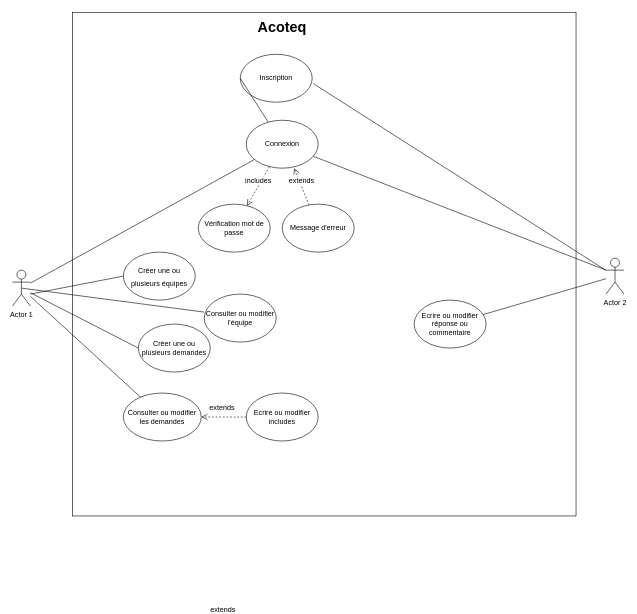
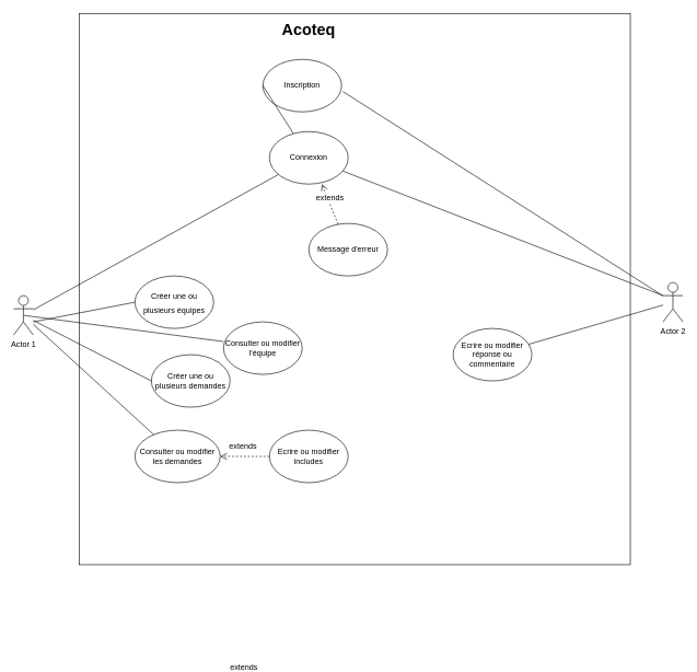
  <mxCell id="0" />
  <mxCell id="1" parent="0" />
  <mxCell id="2" value="" style="whiteSpace=wrap;html=1;aspect=fixed;" parent="1" vertex="1"><mxGeometry x="120" y="20" width="840" height="840" as="geometry" /></mxCell>
  <mxCell id="3" value="Actor 1" style="shape=umlActor;verticalLabelPosition=bottom;verticalAlign=top;html=1;outlineConnect=0;" parent="1" vertex="1"><mxGeometry x="20" y="450" width="30" height="60" as="geometry" /></mxCell>
  <mxCell id="4" value="Inscription" style="ellipse;whiteSpace=wrap;html=1;" parent="1" vertex="1"><mxGeometry x="400" y="90" width="120" height="80" as="geometry" /></mxCell>
  <mxCell id="5" value="Connexion" style="ellipse;whiteSpace=wrap;html=1;" parent="1" vertex="1"><mxGeometry x="410" y="200" width="120" height="80" as="geometry" /></mxCell>
  <mxCell id="6" value="&lt;b&gt;&lt;font style=&quot;font-size: 24px;&quot;&gt;Acoteq&lt;/font&gt;&lt;/b&gt;" style="text;html=1;strokeColor=none;fillColor=none;align=center;verticalAlign=middle;whiteSpace=wrap;rounded=0;" parent="1" vertex="1"><mxGeometry x="300" y="20" width="340" height="50" as="geometry" /></mxCell>
  <mxCell id="7" value="&lt;font style=&quot;font-size: 12px;&quot;&gt;Créer une ou plusieurs équipes&lt;/font&gt;" style="ellipse;whiteSpace=wrap;html=1;fontSize=18;" parent="1" vertex="1"><mxGeometry x="205" y="420" width="120" height="80" as="geometry" /></mxCell>
  <mxCell id="8" value="" style="endArrow=none;html=1;rounded=0;fontSize=12;exitX=0;exitY=0.5;exitDx=0;exitDy=0;" parent="1" source="4" target="5" edge="1"><mxGeometry width="50" height="50" relative="1" as="geometry"><mxPoint x="360" y="480" as="sourcePoint" /><mxPoint x="410" y="430" as="targetPoint" /></mxGeometry></mxCell>
  <mxCell id="9" value="" style="endArrow=none;html=1;rounded=0;fontSize=12;" parent="1" source="5" target="3" edge="1"><mxGeometry width="50" height="50" relative="1" as="geometry"><mxPoint x="360" y="480" as="sourcePoint" /><mxPoint x="410" y="430" as="targetPoint" /></mxGeometry></mxCell>
  <mxCell id="10" value="" style="endArrow=none;html=1;rounded=0;fontSize=12;exitX=0;exitY=0.5;exitDx=0;exitDy=0;" parent="1" source="7" edge="1"><mxGeometry width="50" height="50" relative="1" as="geometry"><mxPoint x="360" y="480" as="sourcePoint" /><mxPoint x="50" y="490" as="targetPoint" /></mxGeometry></mxCell>
- <mxCell id="11" value="Vérification mot de passe" style="ellipse;whiteSpace=wrap;html=1;fontSize=12;" parent="1" vertex="1"><mxGeometry x="330" y="340" width="120" height="80" as="geometry" /></mxCell>
  <mxCell id="12" value="Message d'erreur" style="ellipse;whiteSpace=wrap;html=1;fontSize=12;" parent="1" vertex="1"><mxGeometry x="470" y="340" width="120" height="80" as="geometry" /></mxCell>
  <mxCell id="13" value="extends" style="html=1;verticalAlign=bottom;endArrow=open;dashed=1;endSize=8;rounded=0;fontSize=12;" parent="1" source="12" edge="1"><mxGeometry relative="1" as="geometry"><mxPoint x="400" y="450" as="sourcePoint" /><mxPoint x="490" y="280" as="targetPoint" /></mxGeometry></mxCell>
- <mxCell id="14" value="includes" style="html=1;verticalAlign=bottom;endArrow=open;dashed=1;endSize=8;rounded=0;fontSize=12;" parent="1" source="5" target="11" edge="1"><mxGeometry relative="1" as="geometry"><mxPoint x="400" y="450" as="sourcePoint" /><mxPoint x="320" y="450" as="targetPoint" /></mxGeometry></mxCell>
  <mxCell id="15" value="Créer une ou plusieurs demandes" style="ellipse;whiteSpace=wrap;html=1;fontSize=12;" parent="1" vertex="1"><mxGeometry x="230" y="540" width="120" height="80" as="geometry" /></mxCell>
  <mxCell id="16" value="" style="endArrow=none;html=1;rounded=0;fontSize=12;exitX=0;exitY=0.5;exitDx=0;exitDy=0;" parent="1" source="15" target="3" edge="1"><mxGeometry width="50" height="50" relative="1" as="geometry"><mxPoint x="340" y="470" as="sourcePoint" /><mxPoint x="390" y="420" as="targetPoint" /></mxGeometry></mxCell>
  <mxCell id="17" value="Consulter ou modifier l'équipe" style="ellipse;whiteSpace=wrap;html=1;fontSize=12;" parent="1" vertex="1"><mxGeometry x="340" y="490" width="120" height="80" as="geometry" /></mxCell>
  <mxCell id="18" value="Ecrire ou modifier includes" style="ellipse;whiteSpace=wrap;html=1;fontSize=12;" parent="1" vertex="1"><mxGeometry x="410" y="655" width="120" height="80" as="geometry" /></mxCell>
  <mxCell id="19" value="Consulter ou modifier les demandes" style="ellipse;whiteSpace=wrap;html=1;" parent="1" vertex="1"><mxGeometry x="205" y="655" width="130" height="80" as="geometry" /></mxCell>
  <mxCell id="20" value="" style="endArrow=none;html=1;rounded=0;exitX=0;exitY=0.375;exitDx=0;exitDy=0;exitPerimeter=0;entryX=0.5;entryY=0.5;entryDx=0;entryDy=0;entryPerimeter=0;" parent="1" source="17" target="3" edge="1"><mxGeometry width="50" height="50" relative="1" as="geometry"><mxPoint x="660" y="550" as="sourcePoint" /><mxPoint x="50" y="270" as="targetPoint" /></mxGeometry></mxCell>
  <mxCell id="21" value="" style="endArrow=none;html=1;rounded=0;" parent="1" source="19" target="3" edge="1"><mxGeometry width="50" height="50" relative="1" as="geometry"><mxPoint x="660" y="550" as="sourcePoint" /><mxPoint x="710" y="500" as="targetPoint" /></mxGeometry></mxCell>
  <mxCell id="22" value="extends" style="html=1;verticalAlign=bottom;endArrow=open;dashed=1;endSize=8;rounded=0;fontSize=12;entryX=1;entryY=0.5;entryDx=0;entryDy=0;exitX=0;exitY=0.5;exitDx=0;exitDy=0;" parent="1" source="18" target="19" edge="1"><mxGeometry x="0.047" y="330" relative="1" as="geometry"><mxPoint x="440.376" y="365.528" as="sourcePoint" /><mxPoint x="339.96" y="357.04" as="targetPoint" /><mxPoint as="offset" /></mxGeometry></mxCell>
  <mxCell id="23" value="Actor 2" style="shape=umlActor;verticalLabelPosition=bottom;verticalAlign=top;html=1;outlineConnect=0;" parent="1" vertex="1"><mxGeometry x="1010" y="430" width="30" height="60" as="geometry" /></mxCell>
  <mxCell id="24" value="" style="endArrow=none;html=1;rounded=0;entryX=1.017;entryY=0.613;entryDx=0;entryDy=0;entryPerimeter=0;" parent="1" source="23" target="4" edge="1"><mxGeometry width="50" height="50" relative="1" as="geometry"><mxPoint x="630" y="400" as="sourcePoint" /><mxPoint x="680" y="350" as="targetPoint" /></mxGeometry></mxCell>
  <mxCell id="25" value="" style="endArrow=none;html=1;rounded=0;" parent="1" source="5" edge="1"><mxGeometry width="50" height="50" relative="1" as="geometry"><mxPoint x="630" y="400" as="sourcePoint" /><mxPoint x="1010" y="450" as="targetPoint" /></mxGeometry></mxCell>
  <mxCell id="26" value="Ecrire ou modifier réponse ou commentaire" style="ellipse;whiteSpace=wrap;html=1;fontSize=12;" parent="1" vertex="1"><mxGeometry x="690" y="500" width="120" height="80" as="geometry" /></mxCell>
  <mxCell id="27" value="" style="endArrow=none;html=1;rounded=0;" parent="1" source="26" target="23" edge="1"><mxGeometry width="50" height="50" relative="1" as="geometry"><mxPoint x="630" y="400" as="sourcePoint" /><mxPoint x="680" y="350" as="targetPoint" /></mxGeometry></mxCell>
  <mxCell id="28" value="extends" style="text;html=1;strokeColor=none;fillColor=none;align=center;verticalAlign=middle;whiteSpace=wrap;rounded=0;" parent="1" vertex="1"><mxGeometry x="340" y="665" width="60" height="30" as="geometry" /></mxCell>
